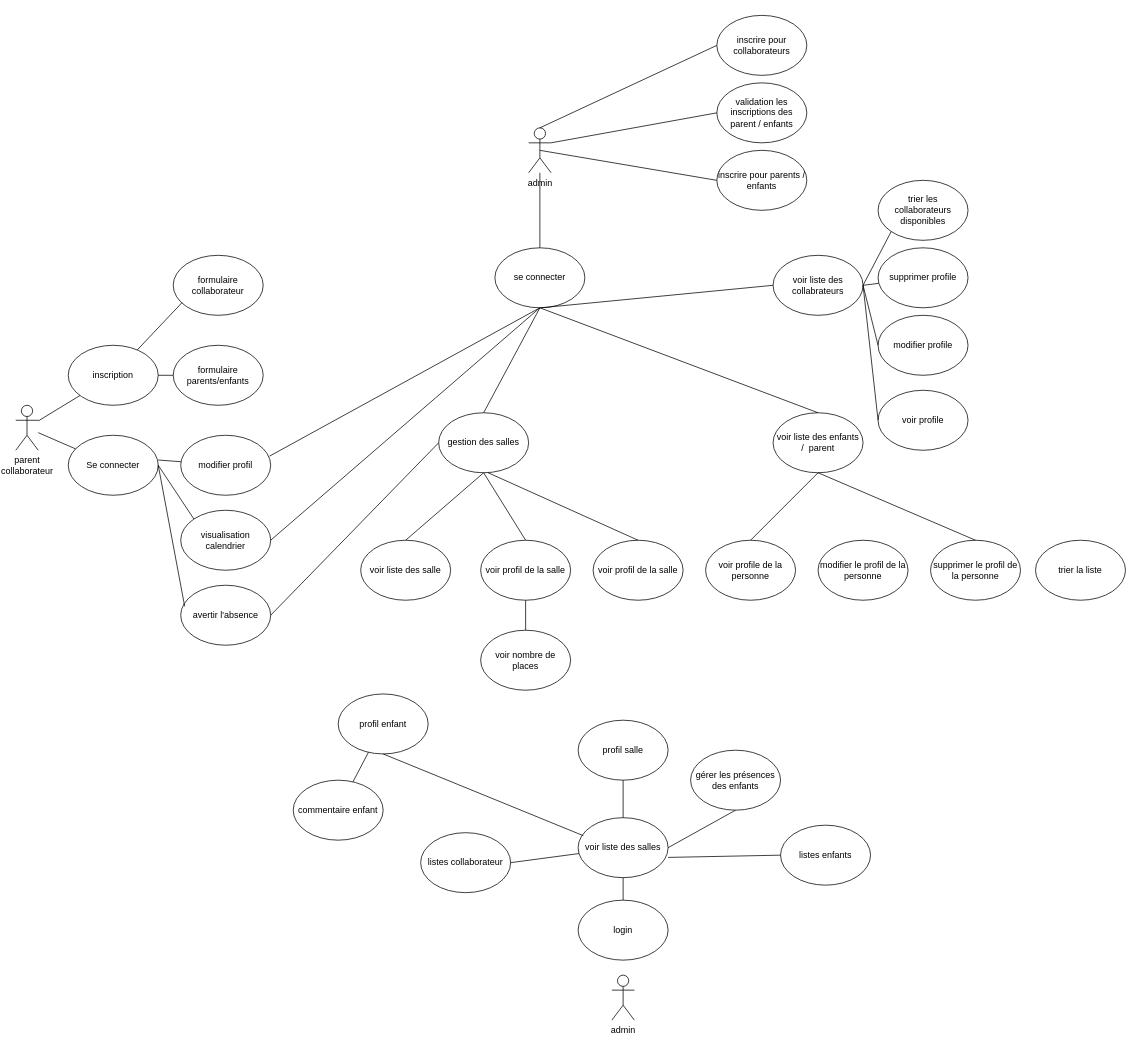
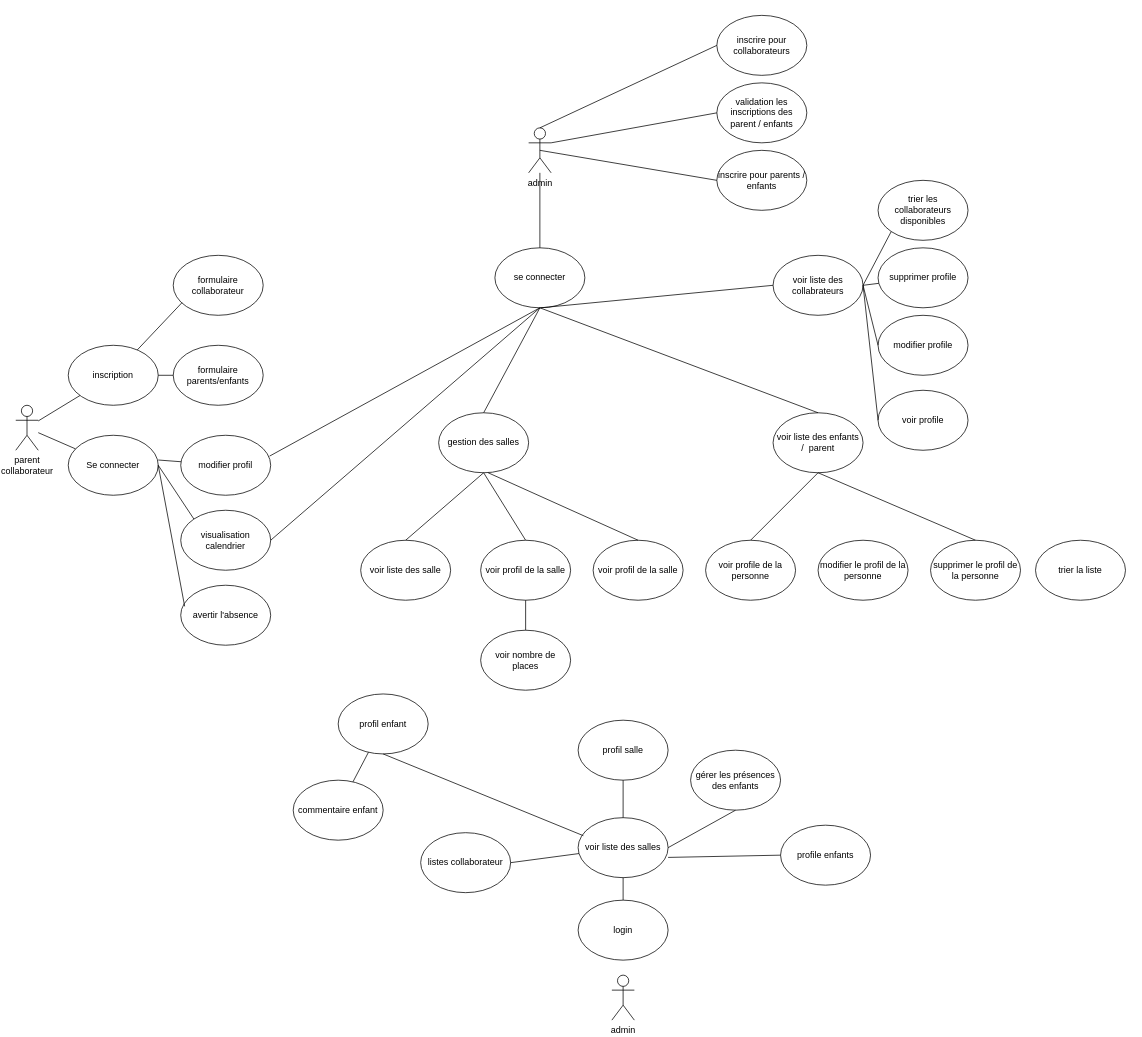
  <mxCell id="0" />
  <mxCell id="1" parent="0" />
  <mxCell id="2" value="parent&lt;br&gt;collaborateur" style="shape=umlActor;verticalLabelPosition=bottom;labelBackgroundColor=#ffffff;verticalAlign=top;html=1;outlineConnect=0;" vertex="1" parent="1"><mxGeometry x="20" y="540" width="30" height="60" as="geometry" /></mxCell>
  <mxCell id="3" value="inscription" style="ellipse;whiteSpace=wrap;html=1;" vertex="1" parent="1"><mxGeometry x="90" y="460" width="120" height="80" as="geometry" /></mxCell>
  <mxCell id="4" value="Se connecter" style="ellipse;whiteSpace=wrap;html=1;" vertex="1" parent="1"><mxGeometry x="90" y="580" width="120" height="80" as="geometry" /></mxCell>
  <mxCell id="5" value="formulaire collaborateur&lt;span style=&quot;color: rgba(0 , 0 , 0 , 0) ; font-family: monospace ; font-size: 0px ; white-space: nowrap&quot;&gt;%3CmxGraphModel%3E%3Croot%3E%3CmxCell%20id%3D%220%22%2F%3E%3CmxCell%20id%3D%221%22%20parent%3D%220%22%2F%3E%3CmxCell%20id%3D%222%22%20value%3D%22inscription%22%20style%3D%22ellipse%3BwhiteSpace%3Dwrap%3Bhtml%3D1%3B%22%20vertex%3D%221%22%20parent%3D%221%22%3E%3CmxGeometry%20x%3D%22140%22%20y%3D%22100%22%20width%3D%22120%22%20height%3D%2280%22%20as%3D%22geometry%22%2F%3E%3C%2FmxCell%3E%3C%2Froot%3E%3C%2FmxGraphModel%3E&lt;/span&gt;" style="ellipse;whiteSpace=wrap;html=1;" vertex="1" parent="1"><mxGeometry x="230" y="340" width="120" height="80" as="geometry" /></mxCell>
  <mxCell id="6" value="formulaire parents/enfants&lt;span style=&quot;color: rgba(0 , 0 , 0 , 0) ; font-family: monospace ; font-size: 0px ; white-space: nowrap&quot;&gt;%3CmxGraphModel%3E%3Croot%3E%3CmxCell%20id%3D%220%22%2F%3E%3CmxCell%20id%3D%221%22%20parent%3D%220%22%2F%3E%3CmxCell%20id%3D%222%22%20value%3D%22inscription%22%20style%3D%22ellipse%3BwhiteSpace%3Dwrap%3Bhtml%3D1%3B%22%20vertex%3D%221%22%20parent%3D%221%22%3E%3CmxGeometry%20x%3D%22140%22%20y%3D%22100%22%20width%3D%22120%22%20height%3D%2280%22%20as%3D%22geometry%22%2F%3E%3C%2FmxCell%3E%3C%2Froot%3E%3C%2FmxGraphModel%3E&lt;/span&gt;" style="ellipse;whiteSpace=wrap;html=1;" vertex="1" parent="1"><mxGeometry x="230" y="460" width="120" height="80" as="geometry" /></mxCell>
  <mxCell id="7" value="modifier profil" style="ellipse;whiteSpace=wrap;html=1;" vertex="1" parent="1"><mxGeometry x="240" y="580" width="120" height="80" as="geometry" /></mxCell>
  <mxCell id="8" value="visualisation calendrier" style="ellipse;whiteSpace=wrap;html=1;" vertex="1" parent="1"><mxGeometry x="240" y="680" width="120" height="80" as="geometry" /></mxCell>
  <mxCell id="9" value="avertir l'absence" style="ellipse;whiteSpace=wrap;html=1;" vertex="1" parent="1"><mxGeometry x="240" y="780" width="120" height="80" as="geometry" /></mxCell>
  <mxCell id="10" value="" style="endArrow=none;html=1;" edge="1" parent="1" source="2" target="3"><mxGeometry width="50" height="50" relative="1" as="geometry"><mxPoint x="60" y="600" as="sourcePoint" /><mxPoint x="110" y="550" as="targetPoint" /></mxGeometry></mxCell>
  <mxCell id="11" value="" style="endArrow=none;html=1;" edge="1" parent="1" source="2" target="4"><mxGeometry width="50" height="50" relative="1" as="geometry"><mxPoint x="60" y="570" as="sourcePoint" /><mxPoint x="115.402" y="536.759" as="targetPoint" /></mxGeometry></mxCell>
  <mxCell id="12" value="" style="endArrow=none;html=1;entryX=0.097;entryY=0.79;entryDx=0;entryDy=0;entryPerimeter=0;" edge="1" parent="1" source="3" target="5"><mxGeometry width="50" height="50" relative="1" as="geometry"><mxPoint x="174.31" y="453.9" as="sourcePoint" /><mxPoint x="230.001" y="420.001" as="targetPoint" /></mxGeometry></mxCell>
  <mxCell id="13" value="" style="endArrow=none;html=1;exitX=1;exitY=0.5;exitDx=0;exitDy=0;" edge="1" parent="1" source="3" target="6"><mxGeometry width="50" height="50" relative="1" as="geometry"><mxPoint x="192.053" y="476.186" as="sourcePoint" /><mxPoint x="251.64" y="413.2" as="targetPoint" /></mxGeometry></mxCell>
  <mxCell id="14" value="" style="endArrow=none;html=1;" edge="1" parent="1" target="7"><mxGeometry width="50" height="50" relative="1" as="geometry"><mxPoint x="210.003" y="612.986" as="sourcePoint" /><mxPoint x="269.59" y="550" as="targetPoint" /><Array as="points" /></mxGeometry></mxCell>
  <mxCell id="15" value="" style="endArrow=none;html=1;exitX=1;exitY=0.5;exitDx=0;exitDy=0;entryX=0;entryY=0;entryDx=0;entryDy=0;" edge="1" parent="1" source="4" target="8"><mxGeometry width="50" height="50" relative="1" as="geometry"><mxPoint x="220.003" y="622.986" as="sourcePoint" /><mxPoint x="250.413" y="625.313" as="targetPoint" /><Array as="points" /></mxGeometry></mxCell>
  <mxCell id="16" value="" style="endArrow=none;html=1;exitX=1;exitY=0.5;exitDx=0;exitDy=0;entryX=0.044;entryY=0.352;entryDx=0;entryDy=0;entryPerimeter=0;" edge="1" parent="1" source="4" target="9"><mxGeometry width="50" height="50" relative="1" as="geometry"><mxPoint y="630" as="sourcePoint" x="220" /><mxPoint x="267.574" y="701.716" as="targetPoint" /><Array as="points" /></mxGeometry></mxCell>
  <mxCell id="17" value="admin" style="shape=umlActor;verticalLabelPosition=bottom;labelBackgroundColor=#ffffff;verticalAlign=top;html=1;outlineConnect=0;" vertex="1" parent="1"><mxGeometry x="704" y="170" width="30" height="60" as="geometry" /></mxCell>
  <mxCell id="18" value="se connecter" style="ellipse;whiteSpace=wrap;html=1;" vertex="1" parent="1"><mxGeometry x="659" y="330" width="120" height="80" as="geometry" /></mxCell>
  <mxCell id="19" value="" style="endArrow=none;html=1;exitX=0.5;exitY=0;exitDx=0;exitDy=0;" edge="1" parent="1" source="18" target="17"><mxGeometry width="50" height="50" relative="1" as="geometry"><mxPoint x="694" y="330" as="sourcePoint" /><mxPoint x="744" y="280" as="targetPoint" /></mxGeometry></mxCell>
  <mxCell id="20" value="" style="endArrow=none;html=1;entryX=0.5;entryY=1;entryDx=0;entryDy=0;exitX=0.987;exitY=0.348;exitDx=0;exitDy=0;exitPerimeter=0;" edge="1" parent="1" source="7" target="18"><mxGeometry width="50" height="50" relative="1" as="geometry"><mxPoint x="520" y="450" as="sourcePoint" /><mxPoint x="570" y="400" as="targetPoint" /></mxGeometry></mxCell>
  <mxCell id="21" value="" style="endArrow=none;html=1;entryX=0.5;entryY=1;entryDx=0;entryDy=0;exitX=1;exitY=0.5;exitDx=0;exitDy=0;" edge="1" parent="1" source="8" target="18"><mxGeometry width="50" height="50" relative="1" as="geometry"><mxPoint x="368.44" y="617.84" as="sourcePoint" /><mxPoint x="642.574" y="408.284" as="targetPoint" /></mxGeometry></mxCell>
  <mxCell id="22" value="gestion des salles" style="ellipse;whiteSpace=wrap;html=1;" vertex="1" parent="1"><mxGeometry x="584" y="550" width="120" height="80" as="geometry" /></mxCell>
  <mxCell id="23" value="" style="endArrow=none;html=1;entryX=0.5;entryY=1;entryDx=0;entryDy=0;exitX=0.5;exitY=0;exitDx=0;exitDy=0;" edge="1" parent="1" source="22" target="18"><mxGeometry width="50" height="50" relative="1" as="geometry"><mxPoint x="414" y="730" as="sourcePoint" /><mxPoint x="686.574" y="408.284" as="targetPoint" /></mxGeometry></mxCell>
- <mxCell id="24" value="" style="endArrow=none;html=1;entryX=0;entryY=0.5;entryDx=0;entryDy=0;exitX=1;exitY=0.5;exitDx=0;exitDy=0;" edge="1" parent="1" source="9" target="22"><mxGeometry width="50" height="50" relative="1" as="geometry"><mxPoint x="510" y="760" as="sourcePoint" /><mxPoint x="558.72" y="621.28" as="targetPoint" /></mxGeometry></mxCell>
  <mxCell id="25" value="voir liste des salle" style="ellipse;whiteSpace=wrap;html=1;" vertex="1" parent="1"><mxGeometry x="480" y="720" width="120" height="80" as="geometry" /></mxCell>
  <mxCell id="26" value="" style="endArrow=none;html=1;exitX=0.5;exitY=0;exitDx=0;exitDy=0;entryX=0.5;entryY=1;entryDx=0;entryDy=0;" edge="1" parent="1" source="25" target="22"><mxGeometry width="50" height="50" relative="1" as="geometry"><mxPoint x="414" y="830" as="sourcePoint" /><mxPoint x="624" y="620" as="targetPoint" /></mxGeometry></mxCell>
  <mxCell id="27" value="voir profil de la salle" style="ellipse;whiteSpace=wrap;html=1;" vertex="1" parent="1"><mxGeometry x="640" y="720" width="120" height="80" as="geometry" /></mxCell>
  <mxCell id="28" value="voir liste des enfants /&amp;nbsp; parent" style="ellipse;whiteSpace=wrap;html=1;" vertex="1" parent="1"><mxGeometry x="1030" y="550" width="120" height="80" as="geometry" /></mxCell>
  <mxCell id="29" value="" style="endArrow=none;html=1;exitX=0.5;exitY=0;exitDx=0;exitDy=0;entryX=0.5;entryY=1;entryDx=0;entryDy=0;" edge="1" parent="1" source="27" target="22"><mxGeometry width="50" height="50" relative="1" as="geometry"><mxPoint x="550" y="730" as="sourcePoint" /><mxPoint x="654" y="640" as="targetPoint" /></mxGeometry></mxCell>
  <mxCell id="30" value="voir nombre de places" style="ellipse;whiteSpace=wrap;html=1;" vertex="1" parent="1"><mxGeometry x="640" y="840" width="120" height="80" as="geometry" /></mxCell>
  <mxCell id="31" value="" style="endArrow=none;html=1;entryX=0.5;entryY=1;entryDx=0;entryDy=0;" edge="1" parent="1" source="30" target="27"><mxGeometry width="50" height="50" relative="1" as="geometry"><mxPoint x="816" y="880" as="sourcePoint" /><mxPoint x="760" y="790" as="targetPoint" /></mxGeometry></mxCell>
  <mxCell id="32" value="voir profil de la salle" style="ellipse;whiteSpace=wrap;html=1;" vertex="1" parent="1"><mxGeometry x="790" y="720" width="120" height="80" as="geometry" /></mxCell>
  <mxCell id="33" value="" style="endArrow=none;html=1;exitX=0.5;exitY=0;exitDx=0;exitDy=0;" edge="1" parent="1" source="32"><mxGeometry width="50" height="50" relative="1" as="geometry"><mxPoint x="760" y="720" as="sourcePoint" /><mxPoint x="650" y="630" as="targetPoint" /></mxGeometry></mxCell>
  <mxCell id="34" value="" style="endArrow=none;html=1;entryX=0.5;entryY=1;entryDx=0;entryDy=0;exitX=0.5;exitY=0;exitDx=0;exitDy=0;" edge="1" parent="1" source="28" target="18"><mxGeometry width="50" height="50" relative="1" as="geometry"><mxPoint x="779" y="560" as="sourcePoint" /><mxPoint x="854" y="420" as="targetPoint" /></mxGeometry></mxCell>
  <mxCell id="35" value="voir profile de la personne" style="ellipse;whiteSpace=wrap;html=1;" vertex="1" parent="1"><mxGeometry x="940" y="720" width="120" height="80" as="geometry" /></mxCell>
  <mxCell id="36" value="" style="endArrow=none;html=1;exitX=0.5;exitY=0;exitDx=0;exitDy=0;entryX=0.5;entryY=1;entryDx=0;entryDy=0;" edge="1" parent="1" source="35" target="28"><mxGeometry width="50" height="50" relative="1" as="geometry"><mxPoint x="1280" y="750" as="sourcePoint" /><mxPoint x="1080" y="660" as="targetPoint" /></mxGeometry></mxCell>
  <mxCell id="37" value="modifier le profil de la personne" style="ellipse;whiteSpace=wrap;html=1;" vertex="1" parent="1"><mxGeometry x="1090" y="720" width="120" height="80" as="geometry" /></mxCell>
  <mxCell id="38" value="supprimer le profil de la personne" style="ellipse;whiteSpace=wrap;html=1;" vertex="1" parent="1"><mxGeometry x="1240" y="720" width="120" height="80" as="geometry" /></mxCell>
  <mxCell id="39" value="" style="endArrow=none;html=1;exitX=0.5;exitY=0;exitDx=0;exitDy=0;entryX=0.5;entryY=1;entryDx=0;entryDy=0;" edge="1" parent="1" source="38" target="28"><mxGeometry width="50" height="50" relative="1" as="geometry"><mxPoint x="1225" y="720" as="sourcePoint" /><mxPoint x="1165" y="630" as="targetPoint" /></mxGeometry></mxCell>
  <mxCell id="40" value="trier la liste" style="ellipse;whiteSpace=wrap;html=1;" vertex="1" parent="1"><mxGeometry x="1380" y="720" width="120" height="80" as="geometry" /></mxCell>
  <mxCell id="41" value="admin" style="shape=umlActor;verticalLabelPosition=bottom;labelBackgroundColor=#ffffff;verticalAlign=top;html=1;outlineConnect=0;" vertex="1" parent="1"><mxGeometry x="815" y="1300" width="30" height="60" as="geometry" /></mxCell>
  <mxCell id="42" value="voir liste des salles" style="ellipse;whiteSpace=wrap;html=1;" vertex="1" parent="1"><mxGeometry x="770" y="1090" width="120" height="80" as="geometry" /></mxCell>
  <mxCell id="43" value="" style="endArrow=none;html=1;entryX=0.5;entryY=1;entryDx=0;entryDy=0;exitX=0.5;exitY=0;exitDx=0;exitDy=0;" edge="1" parent="1" source="64" target="42"><mxGeometry width="50" height="50" relative="1" as="geometry"><mxPoint x="820" y="1140" as="sourcePoint" /><mxPoint x="820" y="1100" as="targetPoint" /></mxGeometry></mxCell>
  <mxCell id="44" value="gérer les présences des enfants" style="ellipse;whiteSpace=wrap;html=1;" vertex="1" parent="1"><mxGeometry x="920" y="1000" width="120" height="80" as="geometry" /></mxCell>
  <mxCell id="45" value="profil enfant" style="ellipse;whiteSpace=wrap;html=1;" vertex="1" parent="1"><mxGeometry x="450" y="925" width="120" height="80" as="geometry" /></mxCell>
  <mxCell id="46" value="" style="endArrow=none;html=1;entryX=0.5;entryY=1;entryDx=0;entryDy=0;" edge="1" parent="1" target="44"><mxGeometry width="50" height="50" relative="1" as="geometry"><mxPoint x="890" y="1130" as="sourcePoint" /><mxPoint x="552.426" y="1128.284" as="targetPoint" /></mxGeometry></mxCell>
  <mxCell id="47" value="" style="endArrow=none;html=1;entryX=0.5;entryY=1;entryDx=0;entryDy=0;exitX=0.058;exitY=0.3;exitDx=0;exitDy=0;exitPerimeter=0;" edge="1" parent="1" target="45" source="42"><mxGeometry width="50" height="50" relative="1" as="geometry"><mxPoint x="440" y="1110" as="sourcePoint" /><mxPoint x="95" y="1010" as="targetPoint" /></mxGeometry></mxCell>
  <mxCell id="48" value="voir liste des collabrateurs" style="ellipse;whiteSpace=wrap;html=1;" vertex="1" parent="1"><mxGeometry x="1030" y="340" width="120" height="80" as="geometry" /></mxCell>
  <mxCell id="49" value="" style="endArrow=none;html=1;exitX=0;exitY=0.5;exitDx=0;exitDy=0;" edge="1" parent="1" source="48"><mxGeometry width="50" height="50" relative="1" as="geometry"><mxPoint x="1100" y="560" as="sourcePoint" /><mxPoint x="720" y="410" as="targetPoint" /></mxGeometry></mxCell>
  <mxCell id="50" value="voir profile" style="ellipse;whiteSpace=wrap;html=1;" vertex="1" parent="1"><mxGeometry x="1170" y="520" width="120" height="80" as="geometry" /></mxCell>
  <mxCell id="51" value="modifier profile" style="ellipse;whiteSpace=wrap;html=1;" vertex="1" parent="1"><mxGeometry x="1170" y="420" width="120" height="80" as="geometry" /></mxCell>
  <mxCell id="52" value="supprimer profile" style="ellipse;whiteSpace=wrap;html=1;" vertex="1" parent="1"><mxGeometry x="1170" y="330" width="120" height="80" as="geometry" /></mxCell>
  <mxCell id="53" value="trier les collaborateurs disponibles" style="ellipse;whiteSpace=wrap;html=1;" vertex="1" parent="1"><mxGeometry x="1170" y="240" width="120" height="80" as="geometry" /></mxCell>
  <mxCell id="54" value="" style="endArrow=none;html=1;exitX=0;exitY=1;exitDx=0;exitDy=0;entryX=1;entryY=0.5;entryDx=0;entryDy=0;" edge="1" parent="1" source="53" target="48"><mxGeometry width="50" height="50" relative="1" as="geometry"><mxPoint x="1660" y="290" as="sourcePoint" /><mxPoint x="1350" y="320" as="targetPoint" /></mxGeometry></mxCell>
  <mxCell id="55" value="" style="endArrow=none;html=1;entryX=1;entryY=0.5;entryDx=0;entryDy=0;" edge="1" parent="1" source="52" target="48"><mxGeometry width="50" height="50" relative="1" as="geometry"><mxPoint x="1197.574" y="318.284" as="sourcePoint" /><mxPoint x="1160" y="390" as="targetPoint" /></mxGeometry></mxCell>
  <mxCell id="56" value="" style="endArrow=none;html=1;exitX=0;exitY=0.5;exitDx=0;exitDy=0;" edge="1" parent="1" source="51"><mxGeometry width="50" height="50" relative="1" as="geometry"><mxPoint x="1181.028" y="387.372" as="sourcePoint" /><mxPoint x="1150" y="380" as="targetPoint" /></mxGeometry></mxCell>
  <mxCell id="57" value="" style="endArrow=none;html=1;exitX=0;exitY=0.5;exitDx=0;exitDy=0;entryX=1;entryY=0.5;entryDx=0;entryDy=0;" edge="1" parent="1" source="50" target="48"><mxGeometry width="50" height="50" relative="1" as="geometry"><mxPoint x="1180" y="470" as="sourcePoint" /><mxPoint x="1160" y="390" as="targetPoint" /></mxGeometry></mxCell>
  <mxCell id="58" value="inscrire pour parents / enfants" style="ellipse;whiteSpace=wrap;html=1;" vertex="1" parent="1"><mxGeometry x="955" y="200" width="120" height="80" as="geometry" /></mxCell>
  <mxCell id="59" value="" style="endArrow=none;html=1;exitX=0;exitY=0.5;exitDx=0;exitDy=0;entryX=0.5;entryY=0.5;entryDx=0;entryDy=0;entryPerimeter=0;" edge="1" parent="1" source="58" target="17"><mxGeometry width="50" height="50" relative="1" as="geometry"><mxPoint x="810" y="310" as="sourcePoint" /><mxPoint x="810" y="210" as="targetPoint" /></mxGeometry></mxCell>
  <mxCell id="60" value="validation les inscriptions des parent / enfants" style="ellipse;whiteSpace=wrap;html=1;" vertex="1" parent="1"><mxGeometry x="955" y="110" width="120" height="80" as="geometry" /></mxCell>
  <mxCell id="61" value="" style="endArrow=none;html=1;exitX=0;exitY=0.5;exitDx=0;exitDy=0;entryX=1;entryY=0.333;entryDx=0;entryDy=0;entryPerimeter=0;" edge="1" parent="1" source="60" target="17"><mxGeometry width="50" height="50" relative="1" as="geometry"><mxPoint x="986" y="200" as="sourcePoint" /><mxPoint x="750" y="160" as="targetPoint" /></mxGeometry></mxCell>
  <mxCell id="62" value="inscrire pour collaborateurs" style="ellipse;whiteSpace=wrap;html=1;" vertex="1" parent="1"><mxGeometry x="955" y="20" width="120" height="80" as="geometry" /></mxCell>
  <mxCell id="63" value="" style="endArrow=none;html=1;exitX=0;exitY=0.5;exitDx=0;exitDy=0;entryX=0.5;entryY=0;entryDx=0;entryDy=0;entryPerimeter=0;" edge="1" parent="1" source="62" target="17"><mxGeometry width="50" height="50" relative="1" as="geometry"><mxPoint x="965" y="160" as="sourcePoint" /><mxPoint x="744" y="200" as="targetPoint" /></mxGeometry></mxCell>
  <mxCell id="64" value="login" style="ellipse;whiteSpace=wrap;html=1;" vertex="1" parent="1"><mxGeometry x="770" y="1200" width="120" height="80" as="geometry" /></mxCell>
  <mxCell id="65" value="profil salle&lt;br&gt;" style="ellipse;whiteSpace=wrap;html=1;" vertex="1" parent="1"><mxGeometry x="770" y="960" width="120" height="80" as="geometry" /></mxCell>
  <mxCell id="66" value="" style="endArrow=none;html=1;entryX=0.5;entryY=1;entryDx=0;entryDy=0;exitX=0.5;exitY=0;exitDx=0;exitDy=0;" edge="1" target="65" parent="1" source="42"><mxGeometry width="50" height="50" relative="1" as="geometry"><mxPoint x="805" y="1060" as="sourcePoint" /><mxPoint x="467.426" y="1058.284" as="targetPoint" /></mxGeometry></mxCell>
- <mxCell id="67" value="listes enfants" style="ellipse;whiteSpace=wrap;html=1;" vertex="1" parent="1"><mxGeometry x="1040" y="1100" width="120" height="80" as="geometry" /></mxCell>
+ <mxCell id="67" value="profile enfants" style="ellipse;whiteSpace=wrap;html=1;" vertex="1" parent="1"><mxGeometry x="1040" y="1100" width="120" height="80" as="geometry" /></mxCell>
  <mxCell id="68" value="listes collaborateur" style="ellipse;whiteSpace=wrap;html=1;" vertex="1" parent="1"><mxGeometry x="560" y="1110" width="120" height="80" as="geometry" /></mxCell>
  <mxCell id="69" value="" style="endArrow=none;html=1;entryX=1;entryY=0.5;entryDx=0;entryDy=0;" edge="1" parent="1" source="42" target="68"><mxGeometry width="50" height="50" relative="1" as="geometry"><mxPoint x="710" y="1150" as="sourcePoint" /><mxPoint x="553.04" y="1096" as="targetPoint" /></mxGeometry></mxCell>
  <mxCell id="70" value="" style="endArrow=none;html=1;exitX=0;exitY=0.5;exitDx=0;exitDy=0;" edge="1" parent="1" source="67"><mxGeometry width="50" height="50" relative="1" as="geometry"><mxPoint x="1040" y="1167" as="sourcePoint" /><mxPoint x="890" y="1143" as="targetPoint" /></mxGeometry></mxCell>
  <mxCell id="71" value="commentaire enfant" style="ellipse;whiteSpace=wrap;html=1;" vertex="1" parent="1"><mxGeometry x="390" y="1040" width="120" height="80" as="geometry" /></mxCell>
  <mxCell id="72" value="" style="endArrow=none;html=1;" edge="1" parent="1" source="45" target="71"><mxGeometry width="50" height="50" relative="1" as="geometry"><mxPoint x="556.96" y="1052" as="sourcePoint" /><mxPoint x="500" y="1028" as="targetPoint" /></mxGeometry></mxCell>
